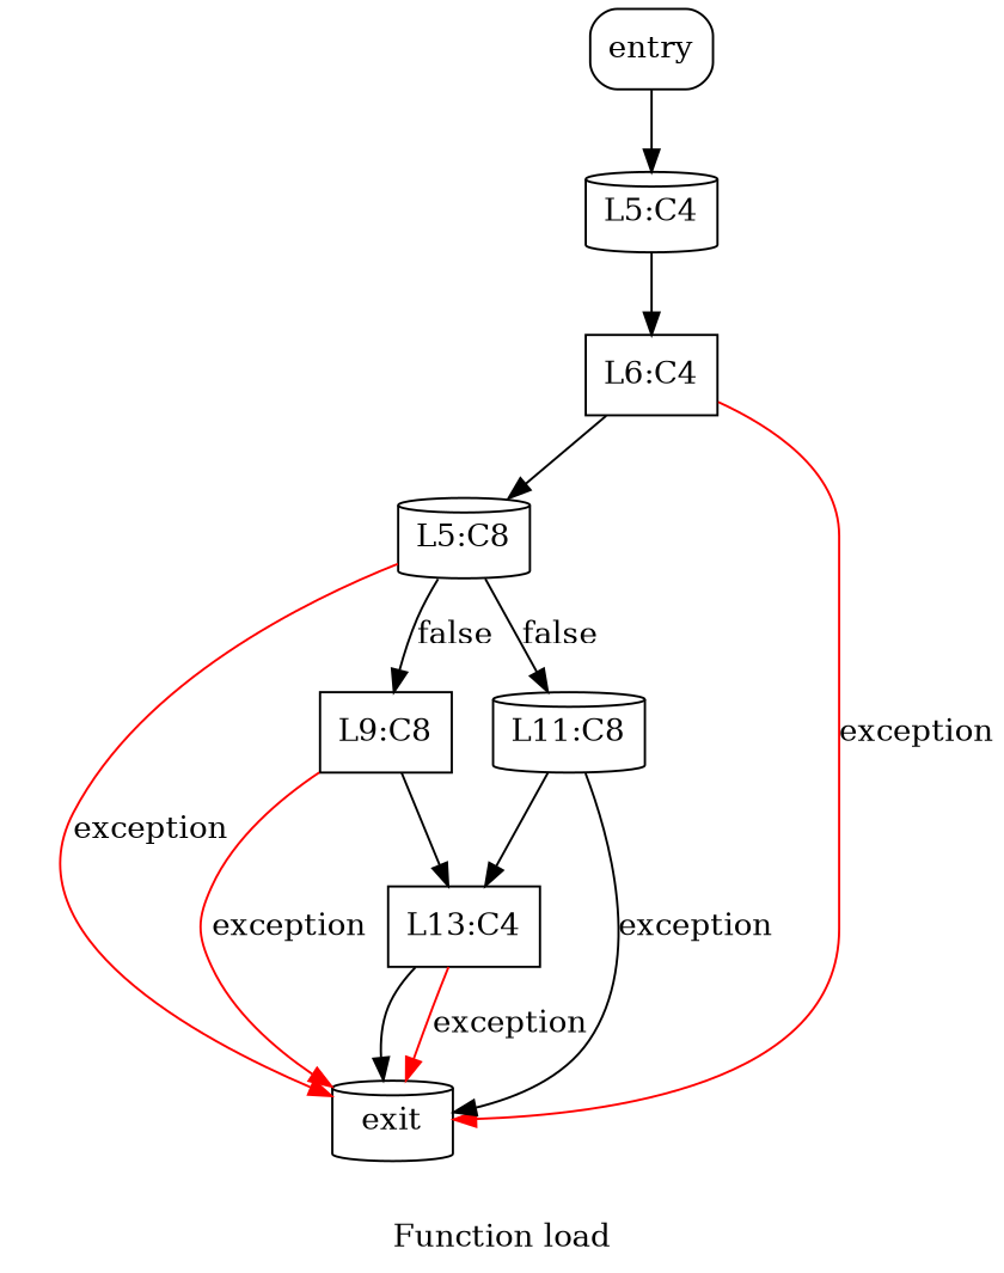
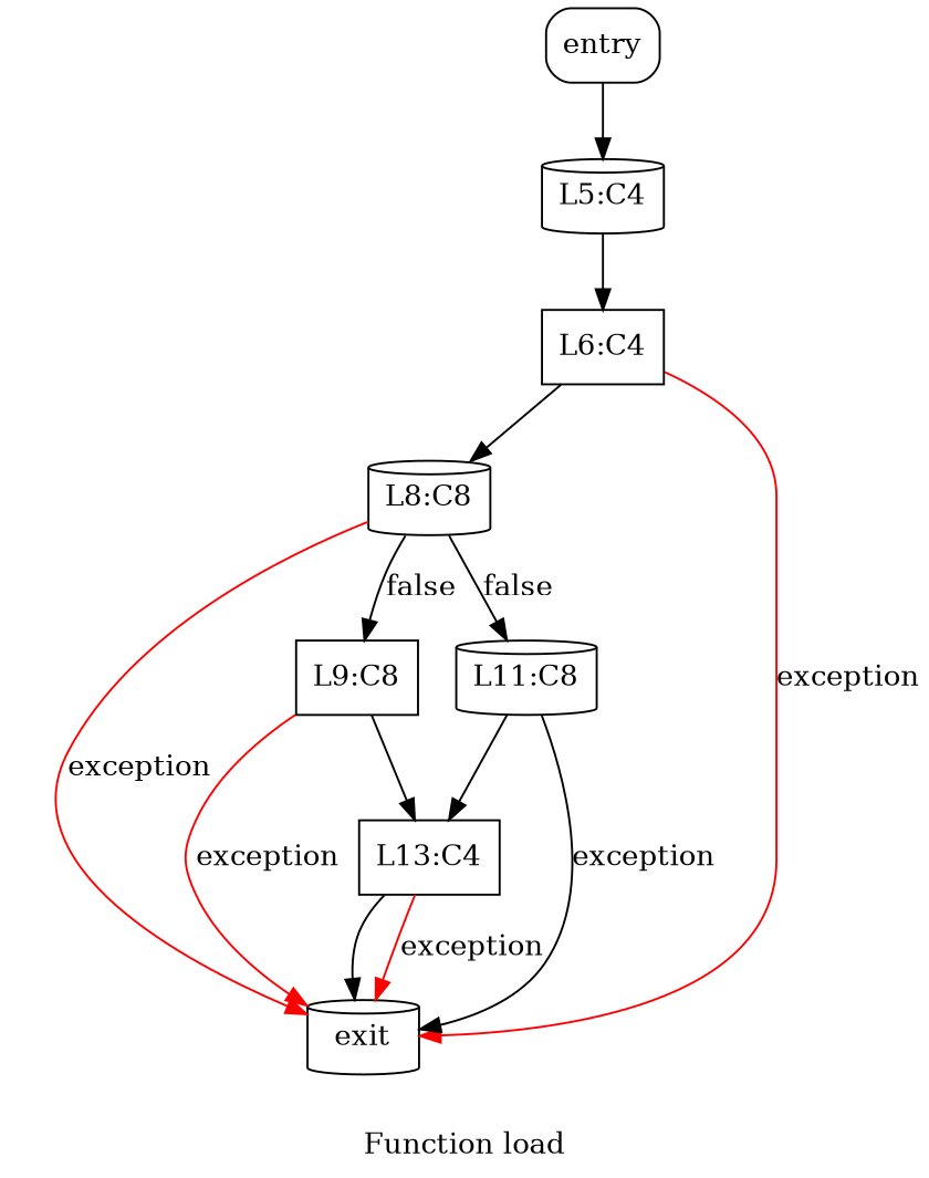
  digraph {
    label="Function load"
    node [shape=box]
    n1 [label=entry style=rounded]
    n2 [label="L5:C4" shape=cylinder]
    n3 [label="L6:C4"]
-   n4 [label="L5:C8" shape=cylinder]
+   n4 [label="L8:C8" shape=cylinder]
    n5 [label=exit shape=cylinder style=rounded]
    n6 [label="L9:C8"]
    n7 [label="L11:C8" shape=cylinder]
    n8 [label="L13:C4"]
    n1 -> n2
    n2 -> n3
    n3 -> n4
    n3 -> n5 [color=red label=exception]
    n4 -> n5 [color=red label=exception]
    n4 -> n6 [label=false]
    n4 -> n7 [label=false]
    n6 -> n5 [color=red label=exception]
    n6 -> n8
    n7 -> n5 [color=black label=exception]
    n7 -> n8
    n8 -> n5
    n8 -> n5 [color=red label=exception]
  }
